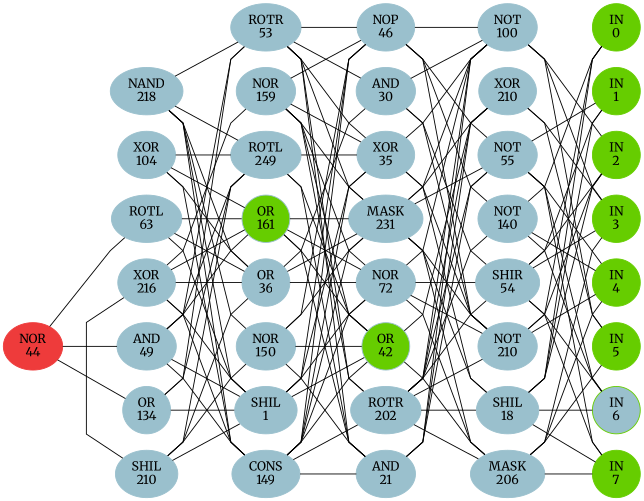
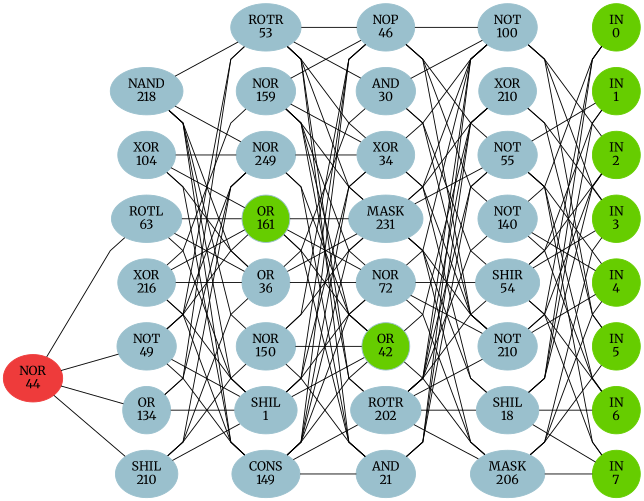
  graph {
    fontname=Merriweather
    ordering=out
    rankdir=LR
    ranksep=0.75
    splines=polyline
    node [color=lightblue3 fontname=Merriweather style=filled]
    edge [fontname=Merriweather style=solid]
    n1 [color=chartreuse3 label="IN\n0"]
    n2 [color=chartreuse3 label="IN\n1"]
    n3 [color=chartreuse3 label="IN\n2"]
    n4 [color=chartreuse3 label="IN\n3"]
    n5 [color=chartreuse3 label="IN\n4"]
    n6 [color=chartreuse3 label="IN\n5"]
-   n7 [color=chartreuse3 label="IN\n6" fillcolor=lightblue3]
+   n7 [color=chartreuse3 label="IN\n6"]
    n8 [color=chartreuse3 label="IN\n7"]
    n9 [label="NOT\n100"]
    n10 [label="XOR\n210"]
    n11 [label="NOT\n55"]
    n12 [label="NOT\n140"]
    n13 [label="SHIR\n54"]
    n14 [label="NOT\n210"]
    n15 [label="SHIL\n18"]
    n16 [label="MASK\n206"]
    n17 [label="NOP\n46"]
    n18 [label="AND\n30"]
-   n19 [label="XOR\n35"]
+   n19 [label="XOR\n34"]
    n20 [label="MASK\n231"]
    n21 [label="NOR\n72"]
    n22 [fillcolor=chartreuse3 label="OR\n42"]
    n23 [label="ROTR\n202"]
    n24 [label="AND\n21"]
    n25 [label="ROTR\n53"]
    n26 [label="NOR\n159"]
-   n27 [label="ROTL\n249"]
+   n27 [label="NOR\n249"]
    n28 [fillcolor=chartreuse3 label="OR\n161"]
    n29 [label="OR\n36"]
    n30 [label="NOR\n150"]
    n31 [label="SHIL\n1"]
    n32 [label="CONS\n149"]
    n33 [label="NAND\n218"]
    n34 [label="XOR\n104"]
    n35 [label="ROTL\n63"]
    n36 [label="XOR\n216"]
-   n37 [label="AND\n49"]
+   n37 [label="NOT\n49"]
    n38 [label="OR\n134"]
    n39 [label="SHIL\n210"]
    n40 [color=brown2 label="NOR\n44"]
    subgraph sub_1 {
      rank=same
      n1
      n2
      n3
      n4
      n5
      n6
      n7
      n8
    }
    subgraph sub_2 {
      rank=same
      n9
      n10
      n11
      n12
      n13
      n14
      n15
      n16
    }
    subgraph sub_3 {
      rank=same
      n17
      n18
      n19
      n20
      n21
      n22
      n23
      n24
    }
    subgraph sub_4 {
      rank=same
      n25
      n26
      n27
      n28
      n29
      n30
      n31
      n32
    }
    subgraph sub_5 {
      rank=same
      n33
      n34
      n35
      n36
      n37
      n38
      n39
    }
    subgraph sub_6 {
      rank=same
      n40
    }
    n1 -- n2 [style=invis]
    n2 -- n3 [style=invis]
    n3 -- n4 [style=invis]
    n4 -- n5 [style=invis]
    n5 -- n6 [style=invis]
    n6 -- n7 [style=invis]
    n7 -- n8 [style=invis]
    n9 -- n3
    n9 -- n4
    n9 -- n6
    n9 -- n10 [style=invis]
    n10 -- n4
    n10 -- n6
    n10 -- n11 [style=invis]
    n11 -- n2
    n11 -- n5
    n11 -- n7
    n11 -- n8
    n11 -- n12 [style=invis]
    n12 -- n1
    n12 -- n5
    n12 -- n7
    n12 -- n13 [style=invis]
    n13 -- n2
    n13 -- n3
    n13 -- n4
    n13 -- n7
    n13 -- n8
    n13 -- n14 [style=invis]
    n14 -- n1
    n14 -- n3
    n14 -- n5
    n14 -- n15 [style=invis]
    n15 -- n1
    n15 -- n2
    n15 -- n3
    n15 -- n7
    n15 -- n8
    n15 -- n16 [style=invis]
    n16 -- n4
    n16 -- n5
    n16 -- n6
    n16 -- n8
    n17 -- n9
    n17 -- n11
    n17 -- n12
    n17 -- n14
    n17 -- n18 [style=invis]
    n18 -- n9
    n18 -- n13
    n18 -- n14
    n18 -- n19 [style=invis]
    n19 -- n9
    n19 -- n14
    n19 -- n15
    n19 -- n20 [style=invis]
    n20 -- n9
    n20 -- n10
    n20 -- n11
    n20 -- n14
    n20 -- n15
    n20 -- n16
    n20 -- n21 [style=invis]
    n21 -- n9
    n21 -- n13
    n21 -- n14
    n21 -- n16
    n21 -- n22 [style=invis]
    n22 -- n10
    n22 -- n16
    n22 -- n23 [style=invis]
    n23 -- n9
    n23 -- n10
    n23 -- n11
    n23 -- n12
    n23 -- n13
    n23 -- n14
    n23 -- n15
    n23 -- n16
    n23 -- n24 [style=invis]
    n24 -- n9
    n24 -- n10
    n24 -- n11
    n25 -- n17
    n25 -- n18
    n25 -- n19
    n25 -- n20
    n25 -- n23
    n25 -- n24
    n25 -- n26 [style=invis]
    n26 -- n17
    n26 -- n19
    n26 -- n20
    n26 -- n21
    n26 -- n22
    n26 -- n23
    n26 -- n27 [style=invis]
    n27 -- n19
    n27 -- n22
    n27 -- n24
    n27 -- n28 [style=invis]
    n28 -- n20
    n28 -- n21
    n28 -- n22
    n28 -- n24
    n28 -- n29 [style=invis]
    n29 -- n18
    n29 -- n20
    n29 -- n21
    n29 -- n30 [style=invis]
    n30 -- n17
    n30 -- n20
    n30 -- n22
    n30 -- n24
    n30 -- n31 [style=invis]
    n31 -- n17
    n31 -- n19
    n31 -- n21
    n31 -- n22
    n31 -- n32 [style=invis]
    n32 -- n17
    n32 -- n19
    n32 -- n20
    n32 -- n21
    n32 -- n22
    n32 -- n23
    n32 -- n24
    n33 -- n25
    n33 -- n27
    n33 -- n29
    n33 -- n30
    n33 -- n31
    n33 -- n32
    n33 -- n34 [style=invis]
    n34 -- n27
    n34 -- n28
    n34 -- n29
    n34 -- n32
    n34 -- n35 [style=invis]
    n35 -- n28
    n35 -- n29
    n35 -- n31
    n35 -- n36 [style=invis]
    n36 -- n26
    n36 -- n28
    n36 -- n29
    n36 -- n31
    n36 -- n32
    n36 -- n37 [style=invis]
    n37 -- n25
    n37 -- n27
    n37 -- n28
    n37 -- n31
    n37 -- n32
    n37 -- n38 [style=invis]
    n38 -- n25
    n38 -- n27
    n38 -- n31
    n38 -- n39 [style=invis]
    n39 -- n27
    n39 -- n29
    n39 -- n30
    n39 -- n31
    n40 -- n35
    n40 -- n37
    n40 -- n38
-   n36 -- n39
+   n40 -- n39
    n40 -- n40 [style=invis]
  }
